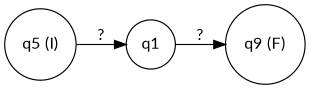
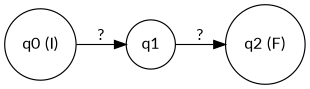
  digraph {
    fontname=Lato
    rankdir=LR
    node [fontname=Lato shape=circle]
    edge [fontname=Lato]
-   n1 [label="q5 (I)"]
+   n1 [label="q0 (I)"]
    n2 [label=q1]
-   n3 [label="q9 (F)"]
+   n3 [label="q2 (F)"]
    n1 -> n2 [label="?"]
    n2 -> n3 [label="?"]
  }
